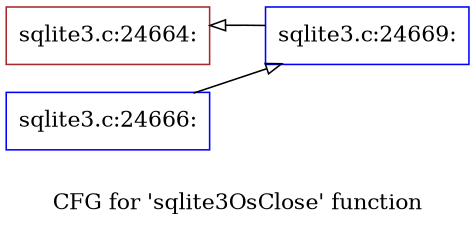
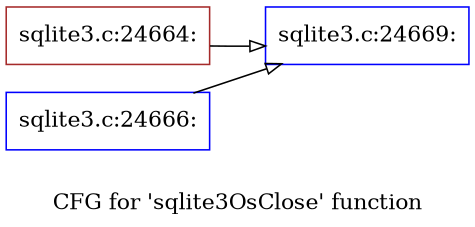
  digraph {
    label="CFG for 'sqlite3OsClose' function"
    rankdir=LR
    node [color=blue shape=record]
    edge [arrowhead=onormal]
    n1 [color=brown label="{sqlite3.c:24664:}"]
    n2 [label="{sqlite3.c:24669:}"]
    n3 [label="{sqlite3.c:24666:}"]
-   n2 -> n1
+   n1 -> n2
    n3 -> n2
  }
